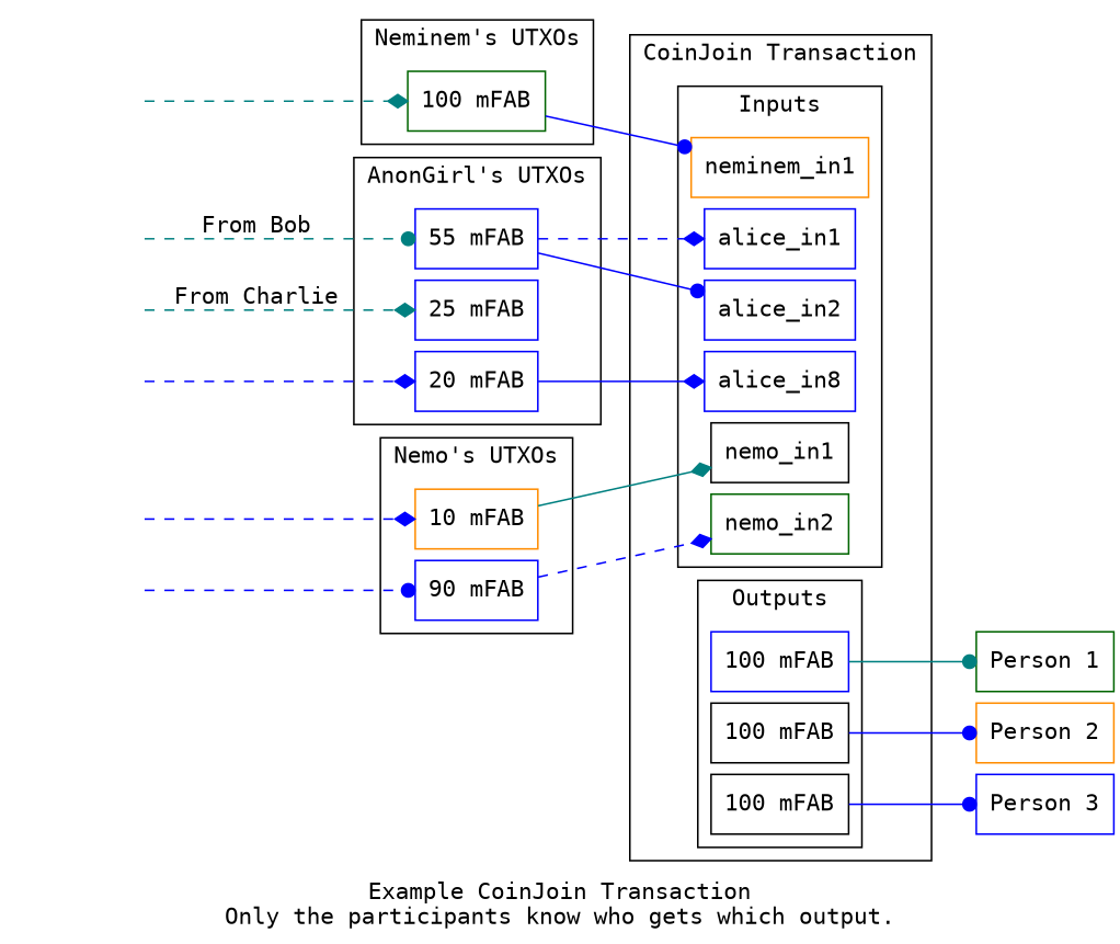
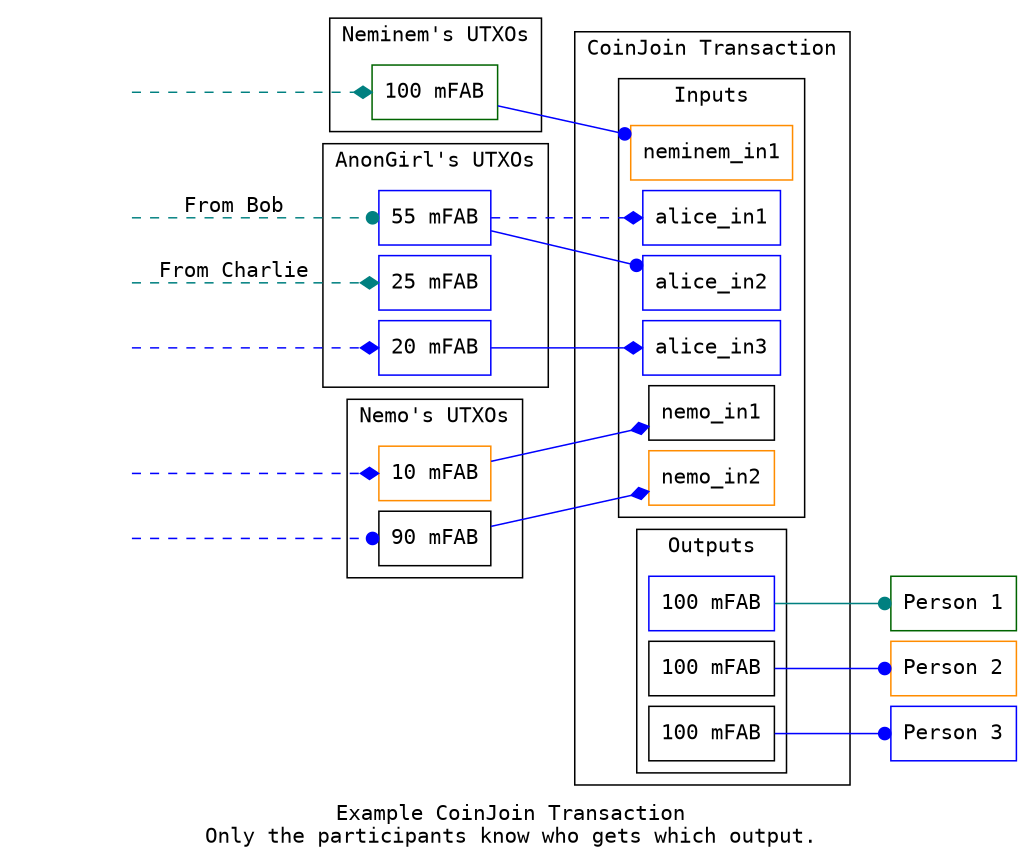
  digraph {
    fontname="DejaVu Sans Mono"
    label="Example CoinJoin Transaction\nOnly the participants know who gets which output."
    nodesep=0.1
    rankdir=LR
    node [color=blue fontname="DejaVu Sans Mono" shape=box]
    edge [arrowhead=diamond color=blue fontname="DejaVu Sans Mono" minlen=1.33]
    n1 [color=darkorange label="10 mFAB"]
-   n2 [label="90 mFAB"]
+   n2 [color=black label="90 mFAB"]
    n3 [color=darkgreen label="100 mFAB"]
    n4 [label="55 mFAB"]
    n5 [label="25 mFAB"]
    n6 [label="20 mFAB"]
    prevout3 [height=0 style=invis width=0 color=""]
    prevout4 [height=0 style=invis width=0 color=""]
    prevout5 [height=0 style=invis width=0 color=""]
    prevout0 [height=0 style=invis width=0 color=""]
    prevout1 [height=0 style=invis width=0 color=""]
    prevout2 [height=0 style=invis width=0 color=""]
    nemo_in1 [color=black]
-   nemo_in2 [color=darkgreen]
+   nemo_in2 [color=darkorange]
    neminem_in1 [color=darkorange]
    alice_in1
    alice_in2
-   alice_in3 [label=alice_in8]
+   alice_in3
    n19 [label="100 mFAB"]
    n20 [color=black label="100 mFAB"]
    n21 [color=black label="100 mFAB"]
    n22 [color=darkgreen label="Person 1"]
    n23 [color=darkorange label="Person 2"]
    n24 [label="Person 3"]
    subgraph cluster_1 {
      label="Nemo's UTXOs"
      n1
      n2
    }
    subgraph cluster_2 {
      label="Neminem's UTXOs"
      n3
    }
    subgraph cluster_3 {
      label="AnonGirl's UTXOs"
      n4
      n5
      n6
    }
    subgraph sub_4 {
      prevout3
      prevout4
      prevout5
      prevout0
      prevout1
      prevout2
    }
    subgraph cluster_5 {
      label="CoinJoin Transaction"
      subgraph cluster_6 {
        label=Inputs
        nemo_in1
        nemo_in2
        neminem_in1
        alice_in1
        alice_in2
        alice_in3
      }
      subgraph cluster_7 {
        label=Outputs
        n19
        n20
        n21
      }
    }
-   n1 -> nemo_in1 [color=teal]
-   n2 -> nemo_in2 [style=dashed]
+   n1 -> nemo_in1
+   n2 -> nemo_in2
    n3 -> neminem_in1 [arrowhead=dot]
    n4 -> alice_in1 [style=dashed]
    n4 -> alice_in2 [arrowhead=dot]
    n6 -> alice_in3
    prevout3 -> n1 [style=dashed]
    prevout4 -> n2 [arrowhead=dot style=dashed]
    prevout5 -> n3 [color=teal style=dashed]
    prevout0 -> n4 [arrowhead=dot color=teal label="From Bob" style=dashed]
    prevout1 -> n5 [color=teal label="From Charlie" style=dashed]
    prevout2 -> n6 [style=dashed]
    n19 -> n22 [arrowhead=dot color=teal]
    n20 -> n23 [arrowhead=dot]
    n21 -> n24 [arrowhead=dot]
  }
